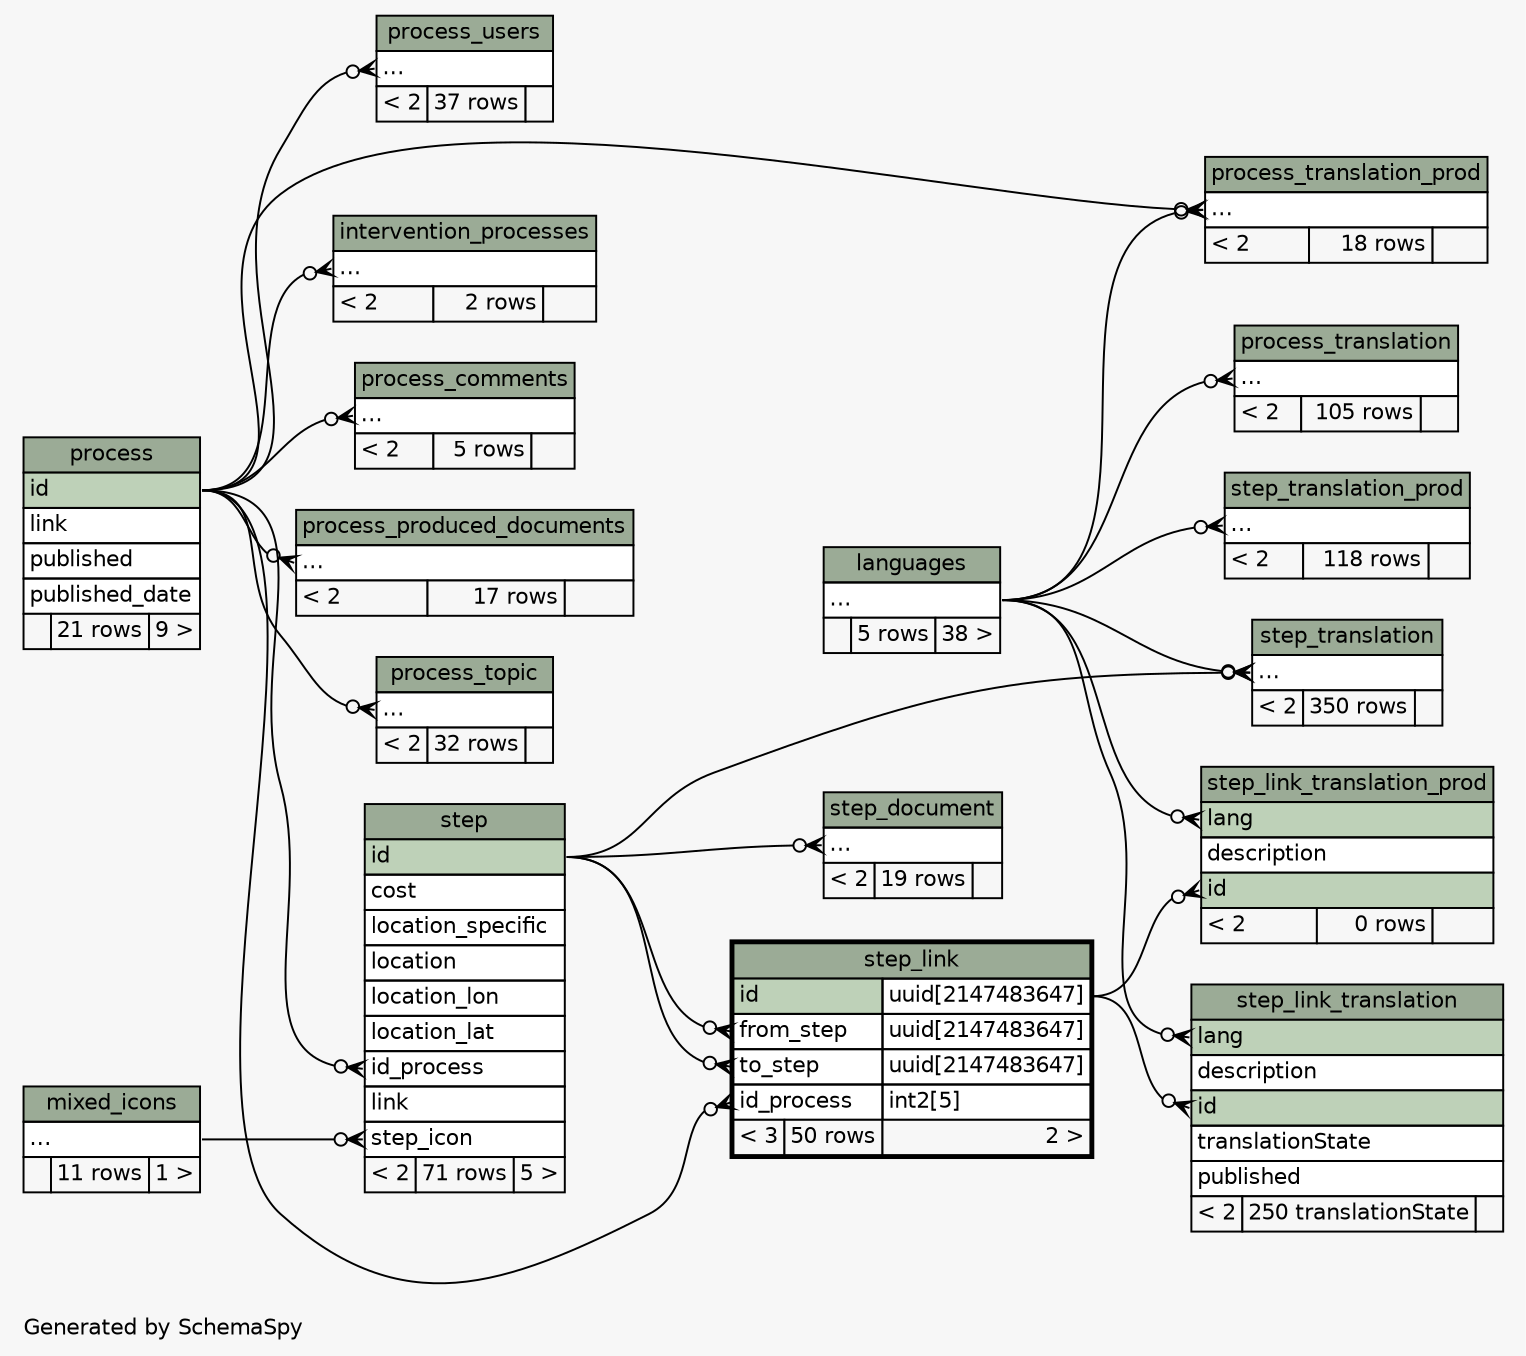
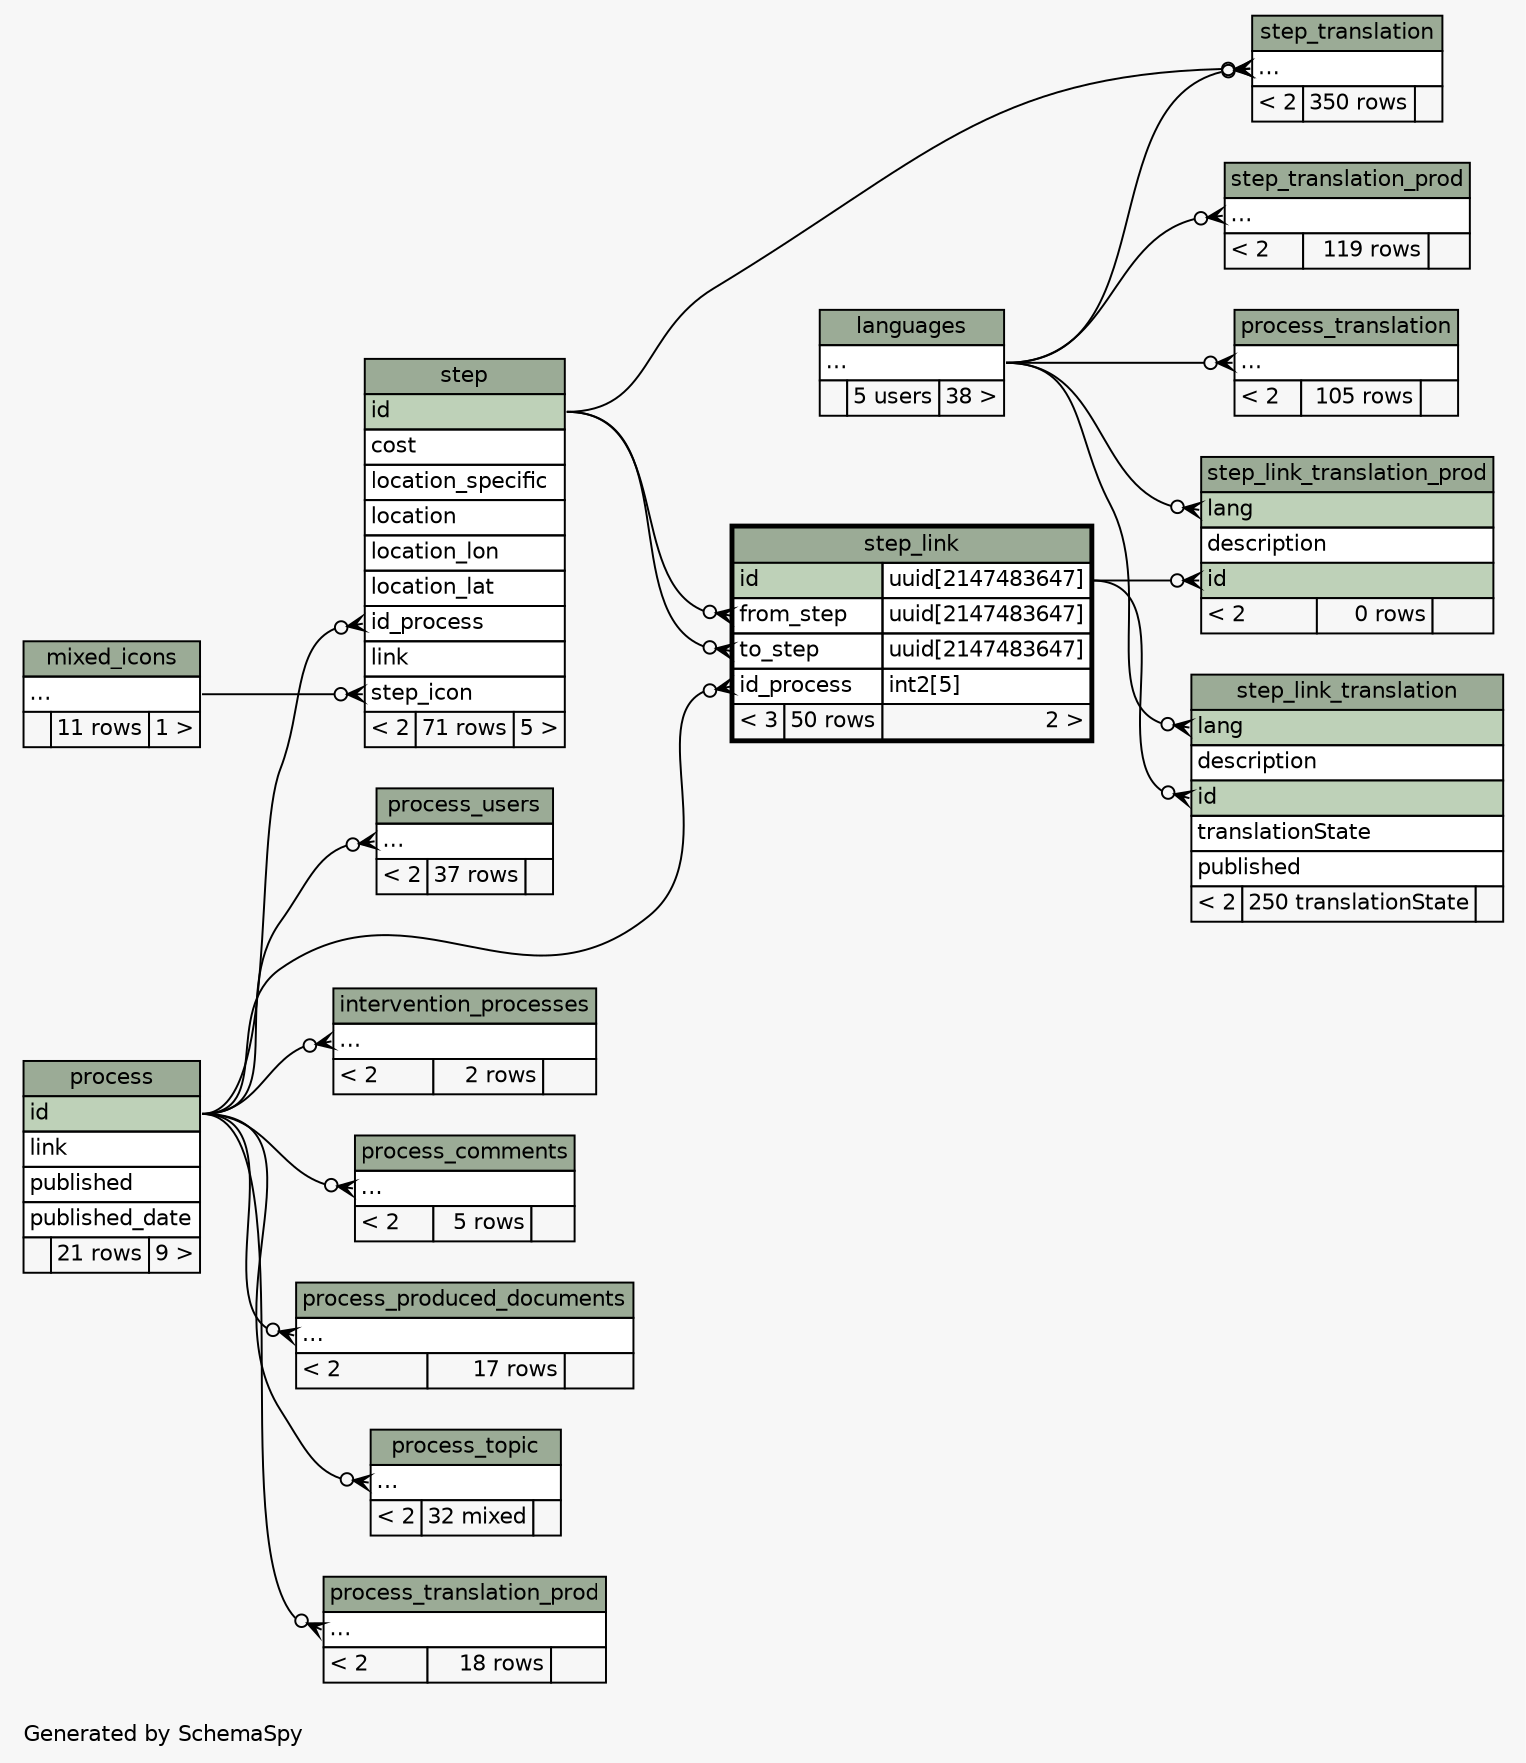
  digraph {
    bgcolor="#f7f7f7"
    fontname=Helvetica
    fontsize=11
    label="\nGenerated by SchemaSpy"
    labeljust=l
    nodesep=0.18
    rankdir=RL
    ranksep=0.46
    node [fontname=Helvetica fontsize=11 shape=plaintext]
    edge [arrowhead=none arrowsize=0.8 arrowtail=crowodot dir=back headport="id:e" tailport="elipses:w"]
    n1 [label=<     <TABLE BORDER="0" CELLBORDER="1" CELLSPACING="0" BGCOLOR="#ffffff">       <TR><TD COLSPAN="3" BGCOLOR="#9bab96" ALIGN="CENTER">intervention_processes</TD></TR>       <TR><TD PORT="elipses" COLSPAN="3" ALIGN="LEFT">...</TD></TR>       <TR><TD ALIGN="LEFT" BGCOLOR="#f7f7f7">&lt; 2</TD><TD ALIGN="RIGHT" BGCOLOR="#f7f7f7">2 rows</TD><TD ALIGN="RIGHT" BGCOLOR="#f7f7f7">  </TD></TR>     </TABLE>>]
    n2 [label=<     <TABLE BORDER="0" CELLBORDER="1" CELLSPACING="0" BGCOLOR="#ffffff">       <TR><TD COLSPAN="3" BGCOLOR="#9bab96" ALIGN="CENTER">process</TD></TR>       <TR><TD PORT="id" COLSPAN="3" BGCOLOR="#bed1b8" ALIGN="LEFT">id</TD></TR>       <TR><TD PORT="link" COLSPAN="3" ALIGN="LEFT">link</TD></TR>       <TR><TD PORT="published" COLSPAN="3" ALIGN="LEFT">published</TD></TR>       <TR><TD PORT="published_date" COLSPAN="3" ALIGN="LEFT">published_date</TD></TR>       <TR><TD ALIGN="LEFT" BGCOLOR="#f7f7f7">  </TD><TD ALIGN="RIGHT" BGCOLOR="#f7f7f7">21 rows</TD><TD ALIGN="RIGHT" BGCOLOR="#f7f7f7">9 &gt;</TD></TR>     </TABLE>>]
    n3 [label=<     <TABLE BORDER="0" CELLBORDER="1" CELLSPACING="0" BGCOLOR="#ffffff">       <TR><TD COLSPAN="3" BGCOLOR="#9bab96" ALIGN="CENTER">process_comments</TD></TR>       <TR><TD PORT="elipses" COLSPAN="3" ALIGN="LEFT">...</TD></TR>       <TR><TD ALIGN="LEFT" BGCOLOR="#f7f7f7">&lt; 2</TD><TD ALIGN="RIGHT" BGCOLOR="#f7f7f7">5 rows</TD><TD ALIGN="RIGHT" BGCOLOR="#f7f7f7">  </TD></TR>     </TABLE>>]
    n4 [label=<     <TABLE BORDER="0" CELLBORDER="1" CELLSPACING="0" BGCOLOR="#ffffff">       <TR><TD COLSPAN="3" BGCOLOR="#9bab96" ALIGN="CENTER">process_produced_documents</TD></TR>       <TR><TD PORT="elipses" COLSPAN="3" ALIGN="LEFT">...</TD></TR>       <TR><TD ALIGN="LEFT" BGCOLOR="#f7f7f7">&lt; 2</TD><TD ALIGN="RIGHT" BGCOLOR="#f7f7f7">17 rows</TD><TD ALIGN="RIGHT" BGCOLOR="#f7f7f7">  </TD></TR>     </TABLE>>]
-   n5 [label=<     <TABLE BORDER="0" CELLBORDER="1" CELLSPACING="0" BGCOLOR="#ffffff">       <TR><TD COLSPAN="3" BGCOLOR="#9bab96" ALIGN="CENTER">process_topic</TD></TR>       <TR><TD PORT="elipses" COLSPAN="3" ALIGN="LEFT">...</TD></TR>       <TR><TD ALIGN="LEFT" BGCOLOR="#f7f7f7">&lt; 2</TD><TD ALIGN="RIGHT" BGCOLOR="#f7f7f7">32 rows</TD><TD ALIGN="RIGHT" BGCOLOR="#f7f7f7">  </TD></TR>     </TABLE>>]
+   n5 [label=<     <TABLE BORDER="0" CELLBORDER="1" CELLSPACING="0" BGCOLOR="#ffffff">       <TR><TD COLSPAN="3" BGCOLOR="#9bab96" ALIGN="CENTER">process_topic</TD></TR>       <TR><TD PORT="elipses" COLSPAN="3" ALIGN="LEFT">...</TD></TR>       <TR><TD ALIGN="LEFT" BGCOLOR="#f7f7f7">&lt; 2</TD><TD ALIGN="RIGHT" BGCOLOR="#f7f7f7">32 mixed</TD><TD ALIGN="RIGHT" BGCOLOR="#f7f7f7">  </TD></TR>     </TABLE>>]
    n6 [label=<     <TABLE BORDER="0" CELLBORDER="1" CELLSPACING="0" BGCOLOR="#ffffff">       <TR><TD COLSPAN="3" BGCOLOR="#9bab96" ALIGN="CENTER">process_translation</TD></TR>       <TR><TD PORT="elipses" COLSPAN="3" ALIGN="LEFT">...</TD></TR>       <TR><TD ALIGN="LEFT" BGCOLOR="#f7f7f7">&lt; 2</TD><TD ALIGN="RIGHT" BGCOLOR="#f7f7f7">105 rows</TD><TD ALIGN="RIGHT" BGCOLOR="#f7f7f7">  </TD></TR>     </TABLE>>]
-   n7 [label=<     <TABLE BORDER="0" CELLBORDER="1" CELLSPACING="0" BGCOLOR="#ffffff">       <TR><TD COLSPAN="3" BGCOLOR="#9bab96" ALIGN="CENTER">languages</TD></TR>       <TR><TD PORT="elipses" COLSPAN="3" ALIGN="LEFT">...</TD></TR>       <TR><TD ALIGN="LEFT" BGCOLOR="#f7f7f7">  </TD><TD ALIGN="RIGHT" BGCOLOR="#f7f7f7">5 rows</TD><TD ALIGN="RIGHT" BGCOLOR="#f7f7f7">38 &gt;</TD></TR>     </TABLE>>]
+   n7 [label=<     <TABLE BORDER="0" CELLBORDER="1" CELLSPACING="0" BGCOLOR="#ffffff">       <TR><TD COLSPAN="3" BGCOLOR="#9bab96" ALIGN="CENTER">languages</TD></TR>       <TR><TD PORT="elipses" COLSPAN="3" ALIGN="LEFT">...</TD></TR>       <TR><TD ALIGN="LEFT" BGCOLOR="#f7f7f7">  </TD><TD ALIGN="RIGHT" BGCOLOR="#f7f7f7">5 users</TD><TD ALIGN="RIGHT" BGCOLOR="#f7f7f7">38 &gt;</TD></TR>     </TABLE>>]
    n8 [label=<     <TABLE BORDER="0" CELLBORDER="1" CELLSPACING="0" BGCOLOR="#ffffff">       <TR><TD COLSPAN="3" BGCOLOR="#9bab96" ALIGN="CENTER">process_translation_prod</TD></TR>       <TR><TD PORT="elipses" COLSPAN="3" ALIGN="LEFT">...</TD></TR>       <TR><TD ALIGN="LEFT" BGCOLOR="#f7f7f7">&lt; 2</TD><TD ALIGN="RIGHT" BGCOLOR="#f7f7f7">18 rows</TD><TD ALIGN="RIGHT" BGCOLOR="#f7f7f7">  </TD></TR>     </TABLE>>]
    n9 [label=<     <TABLE BORDER="0" CELLBORDER="1" CELLSPACING="0" BGCOLOR="#ffffff">       <TR><TD COLSPAN="3" BGCOLOR="#9bab96" ALIGN="CENTER">process_users</TD></TR>       <TR><TD PORT="elipses" COLSPAN="3" ALIGN="LEFT">...</TD></TR>       <TR><TD ALIGN="LEFT" BGCOLOR="#f7f7f7">&lt; 2</TD><TD ALIGN="RIGHT" BGCOLOR="#f7f7f7">37 rows</TD><TD ALIGN="RIGHT" BGCOLOR="#f7f7f7">  </TD></TR>     </TABLE>>]
    n10 [label=<     <TABLE BORDER="0" CELLBORDER="1" CELLSPACING="0" BGCOLOR="#ffffff">       <TR><TD COLSPAN="3" BGCOLOR="#9bab96" ALIGN="CENTER">step</TD></TR>       <TR><TD PORT="id" COLSPAN="3" BGCOLOR="#bed1b8" ALIGN="LEFT">id</TD></TR>       <TR><TD PORT="cost" COLSPAN="3" ALIGN="LEFT">cost</TD></TR>       <TR><TD PORT="location_specific" COLSPAN="3" ALIGN="LEFT">location_specific</TD></TR>       <TR><TD PORT="location" COLSPAN="3" ALIGN="LEFT">location</TD></TR>       <TR><TD PORT="location_lon" COLSPAN="3" ALIGN="LEFT">location_lon</TD></TR>       <TR><TD PORT="location_lat" COLSPAN="3" ALIGN="LEFT">location_lat</TD></TR>       <TR><TD PORT="id_process" COLSPAN="3" ALIGN="LEFT">id_process</TD></TR>       <TR><TD PORT="link" COLSPAN="3" ALIGN="LEFT">link</TD></TR>       <TR><TD PORT="step_icon" COLSPAN="3" ALIGN="LEFT">step_icon</TD></TR>       <TR><TD ALIGN="LEFT" BGCOLOR="#f7f7f7">&lt; 2</TD><TD ALIGN="RIGHT" BGCOLOR="#f7f7f7">71 rows</TD><TD ALIGN="RIGHT" BGCOLOR="#f7f7f7">5 &gt;</TD></TR>     </TABLE>>]
    n11 [label=<     <TABLE BORDER="0" CELLBORDER="1" CELLSPACING="0" BGCOLOR="#ffffff">       <TR><TD COLSPAN="3" BGCOLOR="#9bab96" ALIGN="CENTER">mixed_icons</TD></TR>       <TR><TD PORT="elipses" COLSPAN="3" ALIGN="LEFT">...</TD></TR>       <TR><TD ALIGN="LEFT" BGCOLOR="#f7f7f7">  </TD><TD ALIGN="RIGHT" BGCOLOR="#f7f7f7">11 rows</TD><TD ALIGN="RIGHT" BGCOLOR="#f7f7f7">1 &gt;</TD></TR>     </TABLE>>]
-   n12 [label=<     <TABLE BORDER="0" CELLBORDER="1" CELLSPACING="0" BGCOLOR="#ffffff">       <TR><TD COLSPAN="3" BGCOLOR="#9bab96" ALIGN="CENTER">step_document</TD></TR>       <TR><TD PORT="elipses" COLSPAN="3" ALIGN="LEFT">...</TD></TR>       <TR><TD ALIGN="LEFT" BGCOLOR="#f7f7f7">&lt; 2</TD><TD ALIGN="RIGHT" BGCOLOR="#f7f7f7">19 rows</TD><TD ALIGN="RIGHT" BGCOLOR="#f7f7f7">  </TD></TR>     </TABLE>>]
    n13 [label=<     <TABLE BORDER="2" CELLBORDER="1" CELLSPACING="0" BGCOLOR="#ffffff">       <TR><TD COLSPAN="3" BGCOLOR="#9bab96" ALIGN="CENTER">step_link</TD></TR>       <TR><TD PORT="id" COLSPAN="2" BGCOLOR="#bed1b8" ALIGN="LEFT">id</TD><TD PORT="id.type" ALIGN="LEFT">uuid[2147483647]</TD></TR>       <TR><TD PORT="from_step" COLSPAN="2" ALIGN="LEFT">from_step</TD><TD PORT="from_step.type" ALIGN="LEFT">uuid[2147483647]</TD></TR>       <TR><TD PORT="to_step" COLSPAN="2" ALIGN="LEFT">to_step</TD><TD PORT="to_step.type" ALIGN="LEFT">uuid[2147483647]</TD></TR>       <TR><TD PORT="id_process" COLSPAN="2" ALIGN="LEFT">id_process</TD><TD PORT="id_process.type" ALIGN="LEFT">int2[5]</TD></TR>       <TR><TD ALIGN="LEFT" BGCOLOR="#f7f7f7">&lt; 3</TD><TD ALIGN="RIGHT" BGCOLOR="#f7f7f7">50 rows</TD><TD ALIGN="RIGHT" BGCOLOR="#f7f7f7">2 &gt;</TD></TR>     </TABLE>>]
    n14 [label=<     <TABLE BORDER="0" CELLBORDER="1" CELLSPACING="0" BGCOLOR="#ffffff">       <TR><TD COLSPAN="3" BGCOLOR="#9bab96" ALIGN="CENTER">step_link_translation</TD></TR>       <TR><TD PORT="lang" COLSPAN="3" BGCOLOR="#bed1b8" ALIGN="LEFT">lang</TD></TR>       <TR><TD PORT="description" COLSPAN="3" ALIGN="LEFT">description</TD></TR>       <TR><TD PORT="id" COLSPAN="3" BGCOLOR="#bed1b8" ALIGN="LEFT">id</TD></TR>       <TR><TD PORT="translationState" COLSPAN="3" ALIGN="LEFT">translationState</TD></TR>       <TR><TD PORT="published" COLSPAN="3" ALIGN="LEFT">published</TD></TR>       <TR><TD ALIGN="LEFT" BGCOLOR="#f7f7f7">&lt; 2</TD><TD ALIGN="RIGHT" BGCOLOR="#f7f7f7">250 translationState</TD><TD ALIGN="RIGHT" BGCOLOR="#f7f7f7">  </TD></TR>     </TABLE>>]
    n15 [label=<     <TABLE BORDER="0" CELLBORDER="1" CELLSPACING="0" BGCOLOR="#ffffff">       <TR><TD COLSPAN="3" BGCOLOR="#9bab96" ALIGN="CENTER">step_link_translation_prod</TD></TR>       <TR><TD PORT="lang" COLSPAN="3" BGCOLOR="#bed1b8" ALIGN="LEFT">lang</TD></TR>       <TR><TD PORT="description" COLSPAN="3" ALIGN="LEFT">description</TD></TR>       <TR><TD PORT="id" COLSPAN="3" BGCOLOR="#bed1b8" ALIGN="LEFT">id</TD></TR>       <TR><TD ALIGN="LEFT" BGCOLOR="#f7f7f7">&lt; 2</TD><TD ALIGN="RIGHT" BGCOLOR="#f7f7f7">0 rows</TD><TD ALIGN="RIGHT" BGCOLOR="#f7f7f7">  </TD></TR>     </TABLE>>]
    n16 [label=<     <TABLE BORDER="0" CELLBORDER="1" CELLSPACING="0" BGCOLOR="#ffffff">       <TR><TD COLSPAN="3" BGCOLOR="#9bab96" ALIGN="CENTER">step_translation</TD></TR>       <TR><TD PORT="elipses" COLSPAN="3" ALIGN="LEFT">...</TD></TR>       <TR><TD ALIGN="LEFT" BGCOLOR="#f7f7f7">&lt; 2</TD><TD ALIGN="RIGHT" BGCOLOR="#f7f7f7">350 rows</TD><TD ALIGN="RIGHT" BGCOLOR="#f7f7f7">  </TD></TR>     </TABLE>>]
-   n17 [label=<     <TABLE BORDER="0" CELLBORDER="1" CELLSPACING="0" BGCOLOR="#ffffff">       <TR><TD COLSPAN="3" BGCOLOR="#9bab96" ALIGN="CENTER">step_translation_prod</TD></TR>       <TR><TD PORT="elipses" COLSPAN="3" ALIGN="LEFT">...</TD></TR>       <TR><TD ALIGN="LEFT" BGCOLOR="#f7f7f7">&lt; 2</TD><TD ALIGN="RIGHT" BGCOLOR="#f7f7f7">118 rows</TD><TD ALIGN="RIGHT" BGCOLOR="#f7f7f7">  </TD></TR>     </TABLE>>]
+   n17 [label=<     <TABLE BORDER="0" CELLBORDER="1" CELLSPACING="0" BGCOLOR="#ffffff">       <TR><TD COLSPAN="3" BGCOLOR="#9bab96" ALIGN="CENTER">step_translation_prod</TD></TR>       <TR><TD PORT="elipses" COLSPAN="3" ALIGN="LEFT">...</TD></TR>       <TR><TD ALIGN="LEFT" BGCOLOR="#f7f7f7">&lt; 2</TD><TD ALIGN="RIGHT" BGCOLOR="#f7f7f7">119 rows</TD><TD ALIGN="RIGHT" BGCOLOR="#f7f7f7">  </TD></TR>     </TABLE>>]
    n1 -> n2
    n3 -> n2
    n4 -> n2
    n5 -> n2
    n6 -> n7 [headport="elipses:e"]
    n8 -> n2
-   n8 -> n7 [headport="elipses:e"]
    n9 -> n2
    n10 -> n2 [tailport="id_process:w"]
    n10 -> n11 [headport="elipses:e" tailport="step_icon:w"]
-   n12 -> n10
    n13 -> n2 [tailport="id_process:w"]
    n13 -> n10 [tailport="from_step:w"]
    n13 -> n10 [tailport="to_step:w"]
    n14 -> n7 [headport="elipses:e" tailport="lang:w"]
    n14 -> n13 [headport="id.type:e" tailport="id:w"]
    n15 -> n7 [headport="elipses:e" tailport="lang:w"]
    n15 -> n13 [headport="id.type:e" tailport="id:w"]
    n16 -> n7 [headport="elipses:e"]
    n16 -> n10
    n17 -> n7 [headport="elipses:e"]
  }
